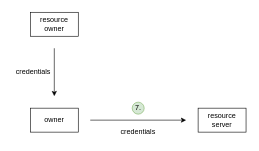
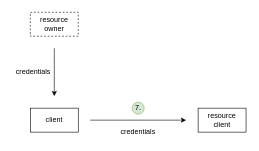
  <mxCell id="0" />
  <mxCell id="1" parent="0" />
- <mxCell id="2" value="resource owner" style="rounded=0;whiteSpace=wrap;html=1;" parent="1" vertex="1"><mxGeometry x="50" y="20" width="80" height="40" as="geometry" /></mxCell>
- <mxCell id="3" value="owner" style="rounded=0;whiteSpace=wrap;html=1;" parent="1" vertex="1"><mxGeometry x="50" y="180" width="80" height="40" as="geometry" /></mxCell>
- <mxCell id="4" value="resource server" style="rounded=0;whiteSpace=wrap;html=1;" parent="1" vertex="1"><mxGeometry x="330" y="180" width="80" height="40" as="geometry" /></mxCell>
+ <mxCell id="2" value="resource owner" style="rounded=0;whiteSpace=wrap;html=1;dashed=1;" parent="1" vertex="1"><mxGeometry x="50" y="20" width="80" height="40" as="geometry" /></mxCell>
+ <mxCell id="3" value="client" style="rounded=0;whiteSpace=wrap;html=1;" parent="1" vertex="1"><mxGeometry x="50" y="180" width="80" height="40" as="geometry" /></mxCell>
+ <mxCell id="4" value="resource client" style="rounded=0;whiteSpace=wrap;html=1;" parent="1" vertex="1"><mxGeometry x="330" y="180" width="80" height="40" as="geometry" /></mxCell>
  <mxCell id="5" value="" style="endArrow=classic;html=1;" parent="1" edge="1"><mxGeometry width="50" height="50" relative="1" as="geometry"><mxPoint x="90" y="80" as="sourcePoint" /><mxPoint x="90" y="160" as="targetPoint" /></mxGeometry></mxCell>
  <mxCell id="6" value="" style="endArrow=classic;html=1;" parent="1" edge="1"><mxGeometry width="50" height="50" relative="1" as="geometry"><mxPoint x="150" y="200" as="sourcePoint" /><mxPoint x="310" y="200" as="targetPoint" /></mxGeometry></mxCell>
  <mxCell id="7" value="credentials" style="text;html=1;strokeColor=none;fillColor=none;align=center;verticalAlign=middle;whiteSpace=wrap;rounded=0;" parent="1" vertex="1"><mxGeometry x="20" y="110" width="70" height="20" as="geometry" /></mxCell>
  <mxCell id="8" value="credentials" style="text;html=1;strokeColor=none;fillColor=none;align=center;verticalAlign=middle;whiteSpace=wrap;rounded=0;" parent="1" vertex="1"><mxGeometry x="195" y="210" width="70" height="20" as="geometry" /></mxCell>
  <mxCell id="9" value="7." style="ellipse;whiteSpace=wrap;html=1;aspect=fixed;fillColor=#d5e8d4;strokeColor=#82b366;" parent="1" vertex="1"><mxGeometry x="220" y="170" width="20" height="20" as="geometry" /></mxCell>
